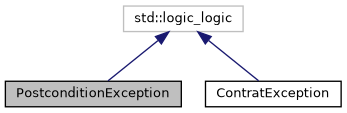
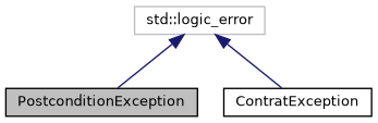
  digraph {
    node [color=black fillcolor=white fontname=Helvetica fontsize=10 shape=record style=filled]
    edge [color=midnightblue dir=back fontname=Helvetica fontsize=10 labelfontname=Helvetica labelfontsize=10 style=solid]
    n1 [fillcolor=grey75 fontcolor=black height=0.2 label=PostconditionException width=0.4]
    n2 [height=0.2 label=ContratException width=0.4]
-   n3 [color=grey75 height=0.2 label="std::logic_logic" width=0.4]
+   n3 [color=grey75 height=0.2 label="std::logic_error" width=0.4]
    n3 -> n1
    n3 -> n2
  }
